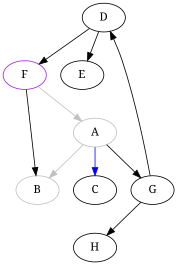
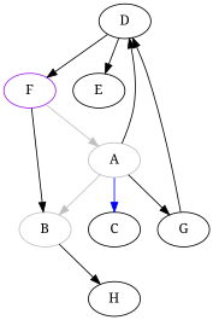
  digraph {
    fontname="Noto Serif"
    node [fontname="Noto Serif"]
    edge [fontname="Noto Serif"]
    n1 [label=D]
    n2 [color=purple label=F]
    n3 [label=E]
    n4 [color=gray label=A]
    n5 [color=gray label=B]
    n6 [label=G]
    n7 [label=C]
    n8 [label=H]
    n1 -> n2
    n1 -> n3
    n2 -> n4 [color=gray]
    n2 -> n5
+   n4 -> n1
    n4 -> n5 [color=gray]
    n4 -> n6
    n4 -> n7 [color=blue]
    n6 -> n1
-   n6 -> n8
+   n5 -> n8
  }
